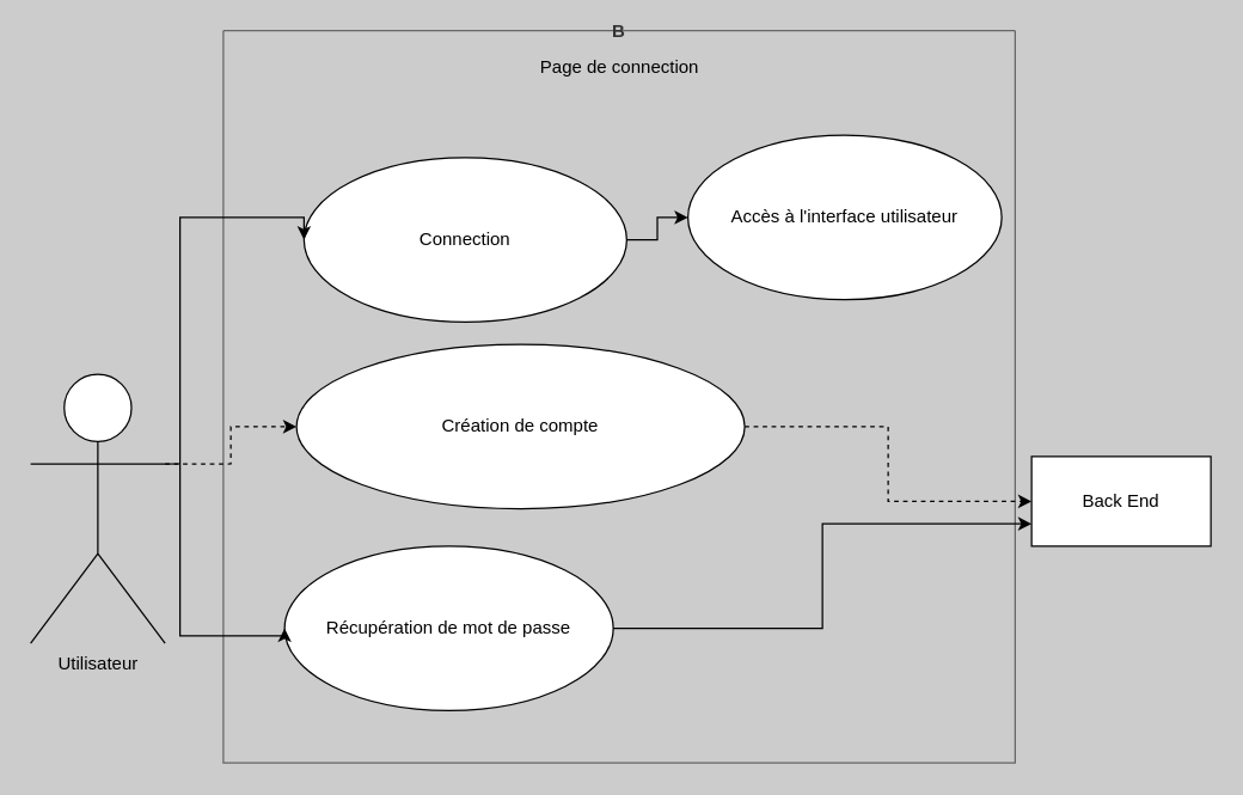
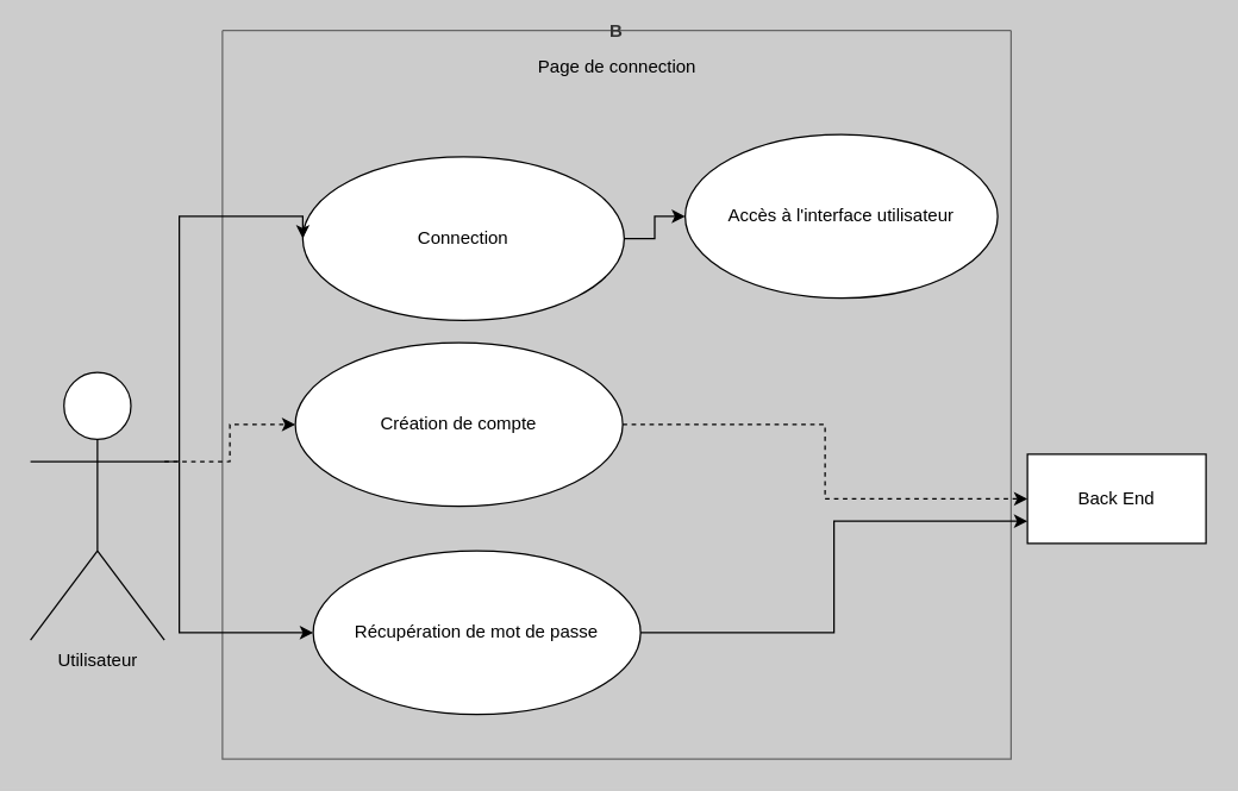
  <mxCell id="0" />
  <mxCell id="1" parent="0" />
  <mxCell id="2" value="B" style="swimlane;startSize=0;fillColor=#f5f5f5;strokeColor=#666666;fontColor=#333333;" vertex="1" parent="1"><mxGeometry x="149" y="20" width="530" height="490" as="geometry"><mxRectangle x="149" y="30" width="50" height="30" as="alternateBounds" /></mxGeometry></mxCell>
  <mxCell id="3" style="edgeStyle=orthogonalEdgeStyle;rounded=0;orthogonalLoop=1;jettySize=auto;html=1;" edge="1" parent="2" source="4" target="5"><mxGeometry relative="1" as="geometry" /></mxCell>
  <mxCell id="4" value="Connection" style="ellipse;whiteSpace=wrap;html=1;" vertex="1" parent="2"><mxGeometry x="54" y="85" width="216" height="110" as="geometry" /></mxCell>
  <mxCell id="5" value="Accès à l'interface utilisateur" style="ellipse;whiteSpace=wrap;html=1;" vertex="1" parent="2"><mxGeometry x="311" y="70" width="210" height="110" as="geometry" /></mxCell>
- <mxCell id="6" value="Création de compte" style="ellipse;whiteSpace=wrap;html=1;" vertex="1" parent="2"><mxGeometry x="49" y="210" width="300" height="110" as="geometry" /></mxCell>
- <mxCell id="7" value="Récupération de mot de passe" style="ellipse;whiteSpace=wrap;html=1;" vertex="1" parent="2"><mxGeometry x="41" y="345" width="220" height="110" as="geometry" /></mxCell>
+ <mxCell id="6" value="Création de compte" style="ellipse;whiteSpace=wrap;html=1;" vertex="1" parent="2"><mxGeometry x="49" y="210" width="220" height="110" as="geometry" /></mxCell>
+ <mxCell id="7" value="Récupération de mot de passe" style="ellipse;whiteSpace=wrap;html=1;" vertex="1" parent="2"><mxGeometry x="61" y="350" width="220" height="110" as="geometry" /></mxCell>
  <mxCell id="8" value="Page de connection" style="text;html=1;align=center;verticalAlign=middle;resizable=0;points=[];autosize=1;strokeColor=none;fillColor=none;" vertex="1" parent="2"><mxGeometry x="200" y="10" width="130" height="30" as="geometry" /></mxCell>
  <mxCell id="9" style="edgeStyle=orthogonalEdgeStyle;rounded=0;orthogonalLoop=1;jettySize=auto;html=1;entryX=0;entryY=0.5;entryDx=0;entryDy=0;exitX=1;exitY=0.333;exitDx=0;exitDy=0;exitPerimeter=0;" edge="1" parent="1" source="12" target="4"><mxGeometry relative="1" as="geometry"><mxPoint x="70" y="230" as="sourcePoint" /><Array as="points"><mxPoint x="120" y="310" /><mxPoint x="120" y="145" /></Array></mxGeometry></mxCell>
  <mxCell id="10" style="edgeStyle=orthogonalEdgeStyle;rounded=0;orthogonalLoop=1;jettySize=auto;html=1;entryX=0;entryY=0.5;entryDx=0;entryDy=0;exitX=1;exitY=0.333;exitDx=0;exitDy=0;exitPerimeter=0;dashed=1;" edge="1" parent="1" source="12" target="6"><mxGeometry relative="1" as="geometry" /></mxCell>
  <mxCell id="11" style="edgeStyle=orthogonalEdgeStyle;rounded=0;orthogonalLoop=1;jettySize=auto;html=1;entryX=0;entryY=0.5;entryDx=0;entryDy=0;" edge="1" parent="1" target="7"><mxGeometry relative="1" as="geometry"><mxPoint x="120" y="310" as="sourcePoint" /><Array as="points"><mxPoint x="120" y="425" /></Array></mxGeometry></mxCell>
  <mxCell id="12" value="Utilisateur" style="shape=umlActor;verticalLabelPosition=bottom;verticalAlign=top;html=1;outlineConnect=0;" vertex="1" parent="1"><mxGeometry x="20" y="250" width="90" height="180" as="geometry" /></mxCell>
  <mxCell id="13" value="Back End" style="rounded=0;whiteSpace=wrap;html=1;" vertex="1" parent="1"><mxGeometry x="690" y="305" width="120" height="60" as="geometry" /></mxCell>
  <mxCell id="14" style="edgeStyle=orthogonalEdgeStyle;rounded=0;orthogonalLoop=1;jettySize=auto;html=1;dashed=1;" edge="1" parent="1" source="6" target="13"><mxGeometry relative="1" as="geometry" /></mxCell>
  <mxCell id="15" style="edgeStyle=orthogonalEdgeStyle;rounded=0;orthogonalLoop=1;jettySize=auto;html=1;entryX=0;entryY=0.75;entryDx=0;entryDy=0;" edge="1" parent="1" source="7" target="13"><mxGeometry relative="1" as="geometry" /></mxCell>
